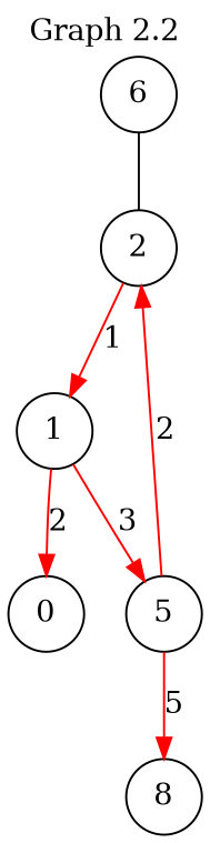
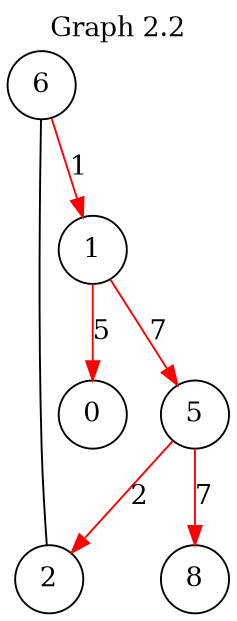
  digraph {
    label="Graph 2.2"
    labelloc=t
    rankdir=TB
    node [shape=circle]
    edge [color=red]
    6
    2
    1
    0
    5
    n6 [label=8]
    6 -> 2 [arrowhead=none color=""]
-   2 -> 1 [label=1]
-   1 -> 0 [label=2]
-   1 -> 5 [label=3]
+   6 -> 1 [label=1]
+   1 -> 0 [label=5]
+   1 -> 5 [label=7]
    5 -> 2 [label=2]
-   5 -> n6 [label=5]
+   5 -> n6 [label=7]
  }
